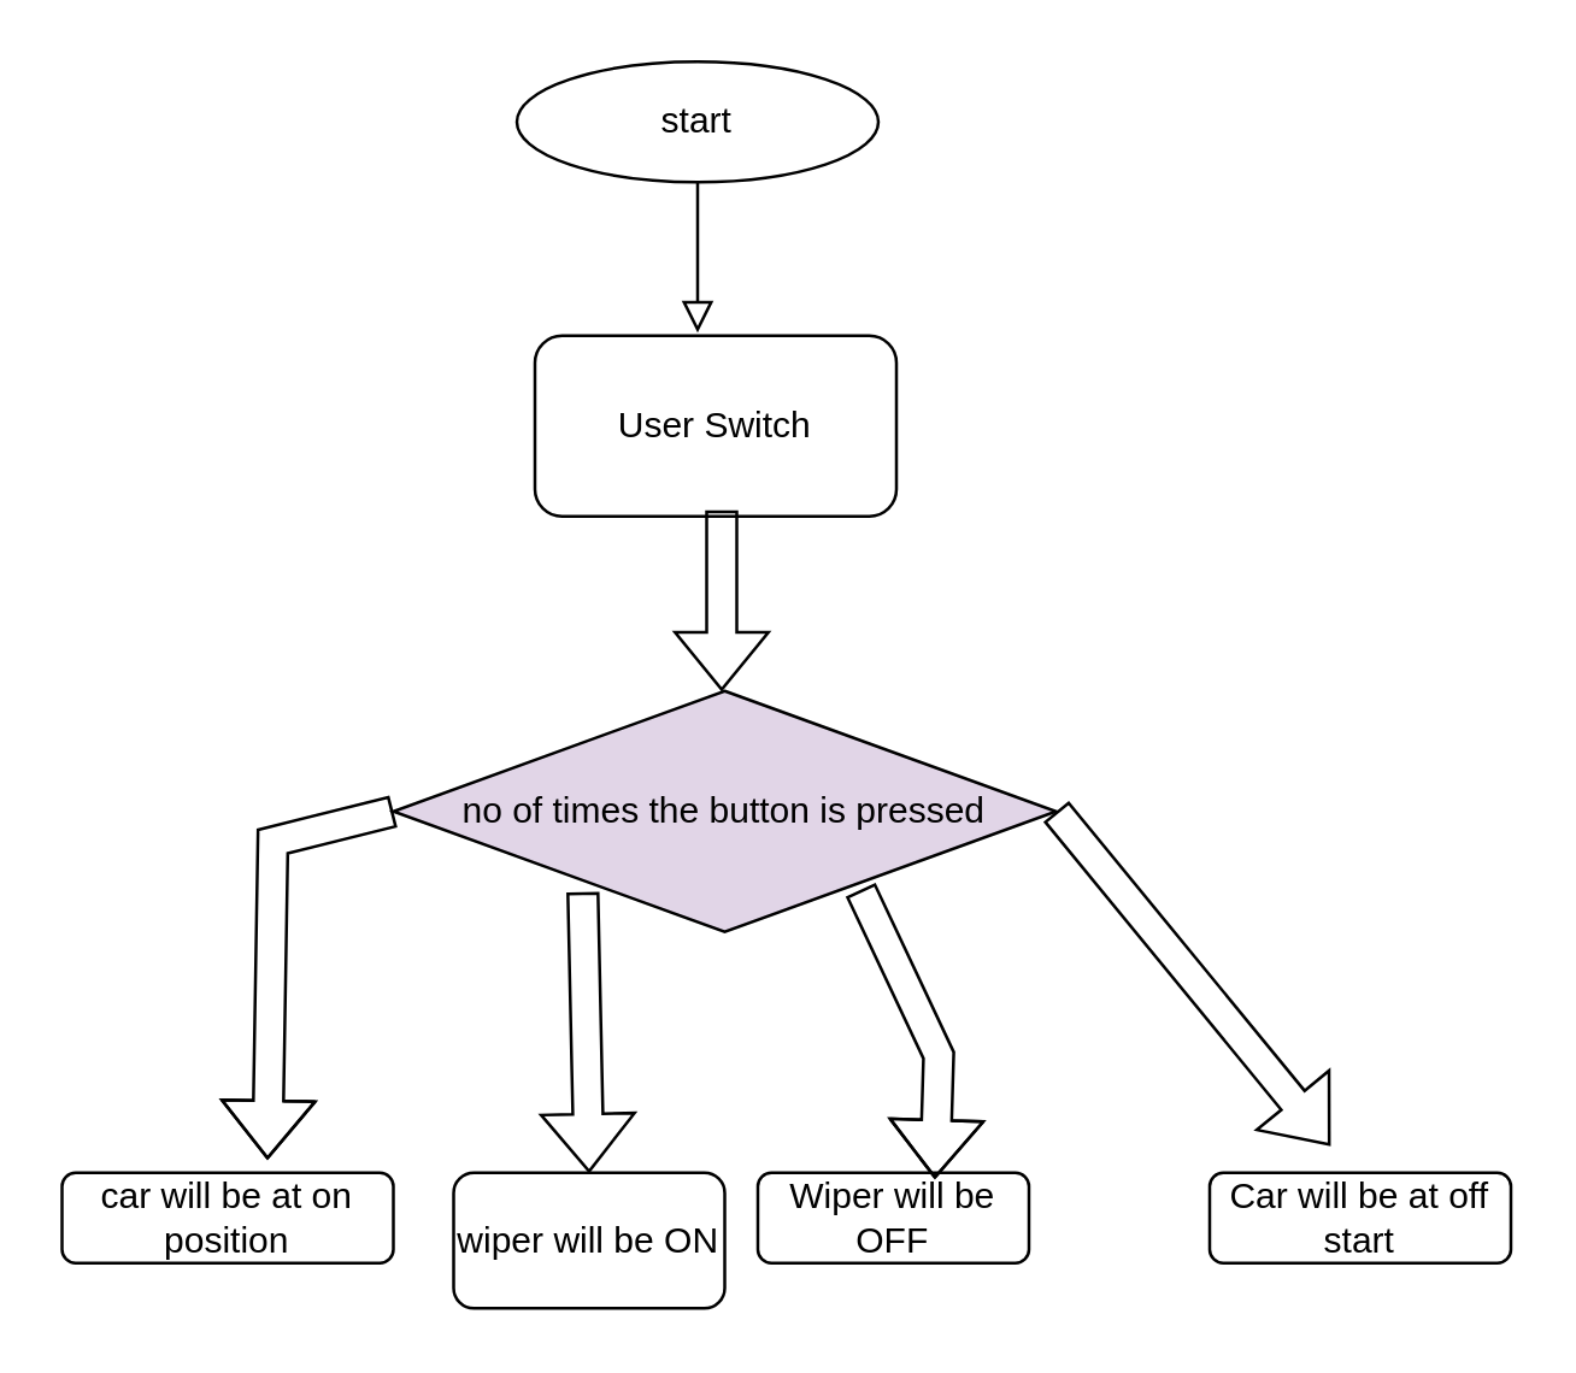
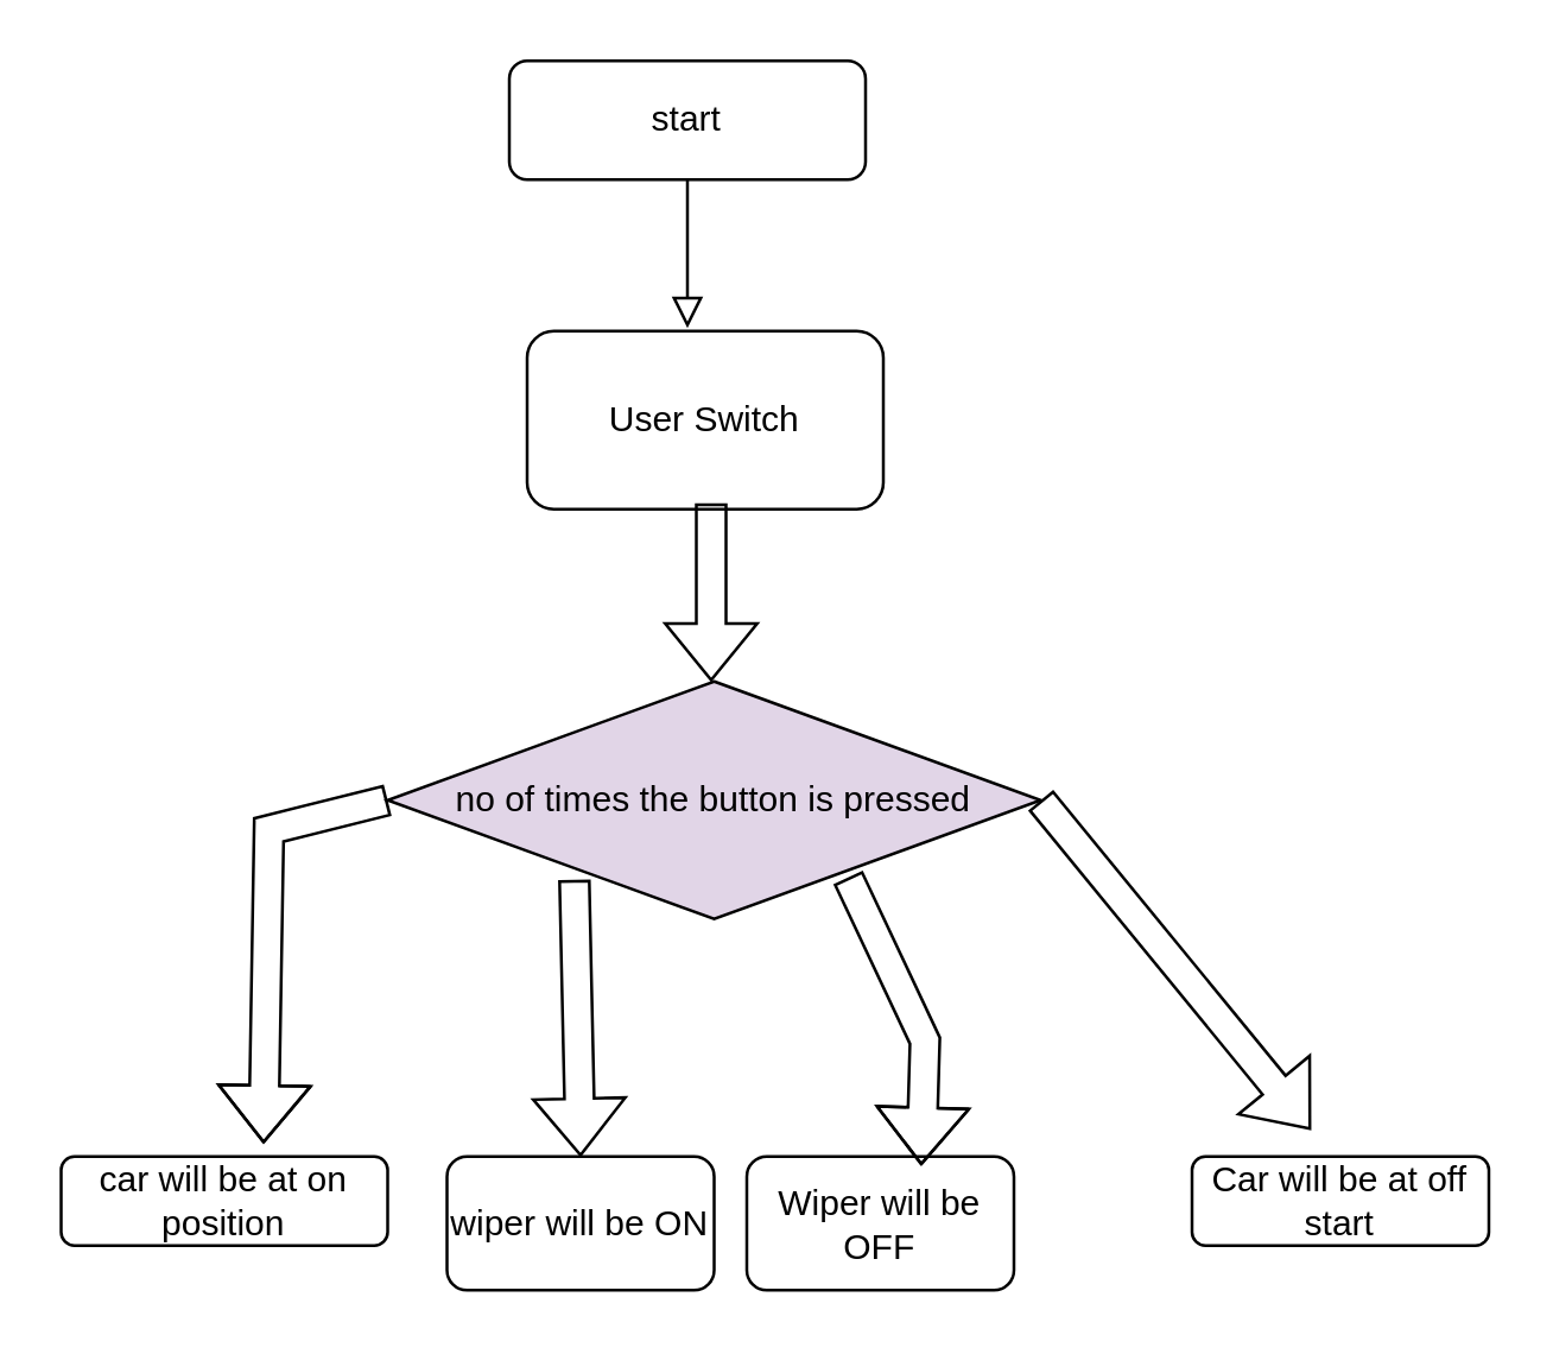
  <mxCell id="0" />
  <mxCell id="1" parent="0" />
  <mxCell id="2" value="" style="rounded=0;html=1;jettySize=auto;orthogonalLoop=1;fontSize=11;endArrow=block;endFill=0;endSize=8;strokeWidth=1;shadow=0;labelBackgroundColor=none;edgeStyle=orthogonalEdgeStyle;" parent="1" source="3" edge="1"><mxGeometry relative="1" as="geometry"><mxPoint x="231" y="110" as="targetPoint" /></mxGeometry></mxCell>
- <mxCell id="3" value="start" style="ellipse;whiteSpace=wrap;html=1;fontSize=12;glass=0;strokeWidth=1;shadow=0;" parent="1" vertex="1"><mxGeometry x="171" y="20" width="120" height="40" as="geometry" /></mxCell>
+ <mxCell id="3" value="start" style="rounded=1;whiteSpace=wrap;html=1;fontSize=12;glass=0;strokeWidth=1;shadow=0;" parent="1" vertex="1"><mxGeometry x="171" y="20" width="120" height="40" as="geometry" /></mxCell>
  <mxCell id="4" value="User Switch" style="rounded=1;whiteSpace=wrap;html=1;" vertex="1" parent="1"><mxGeometry x="177" y="111" width="120" height="60" as="geometry" /></mxCell>
  <mxCell id="5" value="no of times the button is pressed" style="rhombus;whiteSpace=wrap;html=1;fillColor=#e1d5e7;" vertex="1" parent="1"><mxGeometry x="130" y="229" width="220" height="80" as="geometry" /></mxCell>
  <mxCell id="6" value="" style="shape=flexArrow;endArrow=classic;html=1;rounded=0;" edge="1" parent="1"><mxGeometry width="50" height="50" relative="1" as="geometry"><mxPoint x="239" y="169" as="sourcePoint" /><mxPoint x="239" y="229" as="targetPoint" /></mxGeometry></mxCell>
  <mxCell id="7" value="wiper will be ON" style="rounded=1;whiteSpace=wrap;html=1;" vertex="1" parent="1"><mxGeometry x="150" y="389" width="90" height="45" as="geometry" /></mxCell>
- <mxCell id="8" value="Wiper will be OFF" style="rounded=1;whiteSpace=wrap;html=1;" vertex="1" parent="1"><mxGeometry x="251" y="389" width="90" height="30" as="geometry" /></mxCell>
+ <mxCell id="8" value="Wiper will be OFF" style="rounded=1;whiteSpace=wrap;html=1;" vertex="1" parent="1"><mxGeometry x="251" y="389" width="90" height="45" as="geometry" /></mxCell>
  <mxCell id="9" value="Car will be at off start" style="rounded=1;whiteSpace=wrap;html=1;" vertex="1" parent="1"><mxGeometry x="401" y="389" width="100" height="30" as="geometry" /></mxCell>
  <mxCell id="10" value="car will be at on position" style="rounded=1;whiteSpace=wrap;html=1;" vertex="1" parent="1"><mxGeometry x="20" y="389" width="110" height="30" as="geometry" /></mxCell>
  <mxCell id="11" value="" style="shape=flexArrow;endArrow=classic;html=1;rounded=0;exitX=0;exitY=0.5;exitDx=0;exitDy=0;entryX=0.62;entryY=-0.147;entryDx=0;entryDy=0;entryPerimeter=0;" edge="1" parent="1" source="5" target="10"><mxGeometry width="50" height="50" relative="1" as="geometry"><mxPoint x="80" y="289" as="sourcePoint" /><mxPoint x="130" y="249" as="targetPoint" /><Array as="points"><mxPoint x="90" y="279" /></Array></mxGeometry></mxCell>
  <mxCell id="12" value="" style="shape=flexArrow;endArrow=classic;html=1;rounded=0;exitX=0.286;exitY=0.835;exitDx=0;exitDy=0;exitPerimeter=0;entryX=0.5;entryY=0;entryDx=0;entryDy=0;" edge="1" parent="1" source="5" target="7"><mxGeometry width="50" height="50" relative="1" as="geometry"><mxPoint x="161" y="370" as="sourcePoint" /><mxPoint x="211" y="320" as="targetPoint" /></mxGeometry></mxCell>
  <mxCell id="13" value="" style="shape=flexArrow;endArrow=classic;html=1;rounded=0;exitX=0.705;exitY=0.825;exitDx=0;exitDy=0;exitPerimeter=0;entryX=0.653;entryY=0.067;entryDx=0;entryDy=0;entryPerimeter=0;" edge="1" parent="1" source="5" target="8"><mxGeometry width="50" height="50" relative="1" as="geometry"><mxPoint x="281" y="380" as="sourcePoint" /><mxPoint x="331" y="340" as="targetPoint" /><Array as="points"><mxPoint x="311" y="350" /></Array></mxGeometry></mxCell>
  <mxCell id="14" value="" style="shape=flexArrow;endArrow=classic;html=1;rounded=0;exitX=1;exitY=0.5;exitDx=0;exitDy=0;" edge="1" parent="1" source="5"><mxGeometry width="50" height="50" relative="1" as="geometry"><mxPoint x="401" y="380" as="sourcePoint" /><mxPoint x="441" y="380" as="targetPoint" /></mxGeometry></mxCell>
